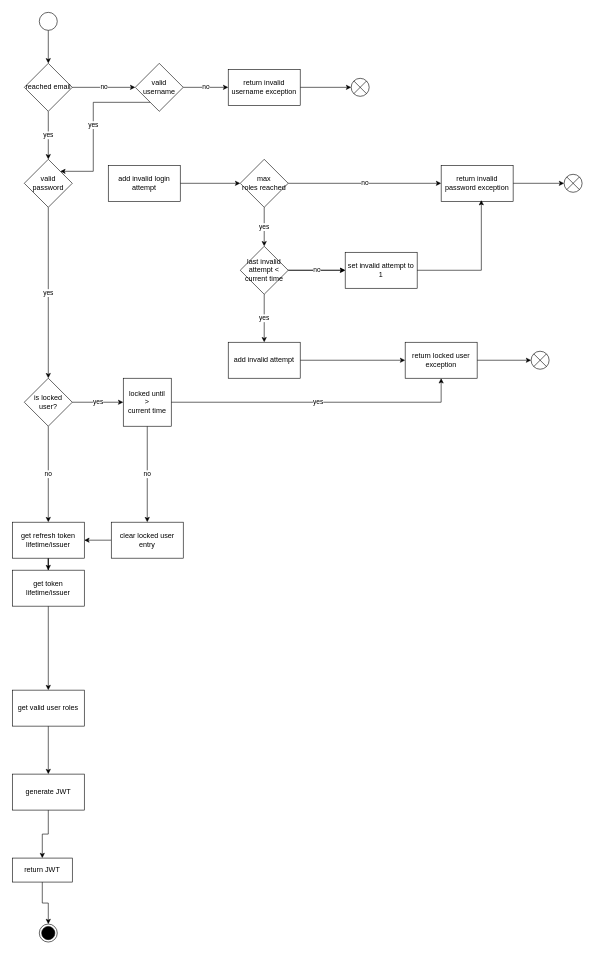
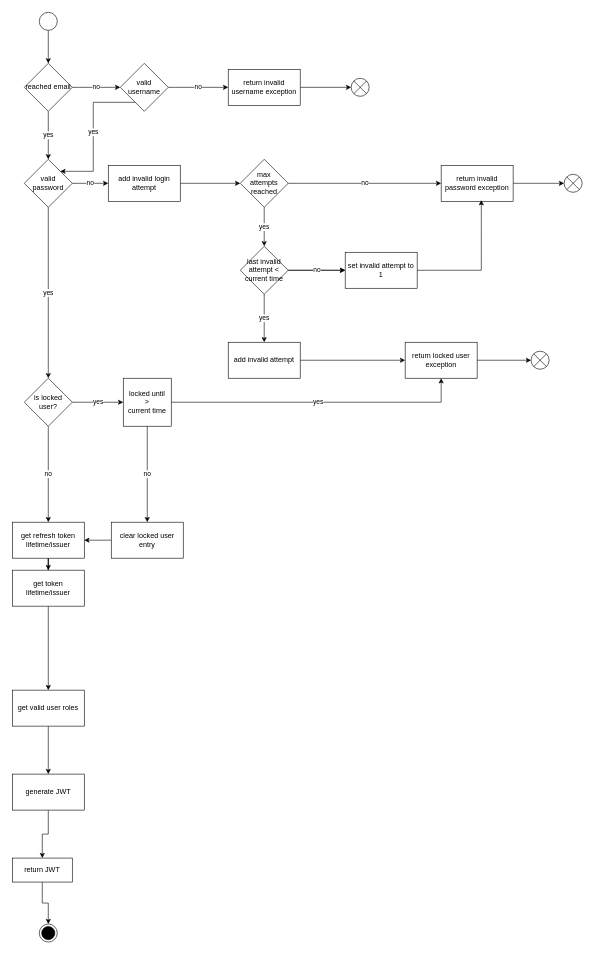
  <mxCell id="0" />
  <mxCell id="1" parent="0" />
  <mxCell id="2" value="" style="edgeStyle=orthogonalEdgeStyle;rounded=0;orthogonalLoop=1;jettySize=auto;html=1;" parent="1" source="3" target="6" edge="1"><mxGeometry relative="1" as="geometry" /></mxCell>
  <mxCell id="3" value="" style="ellipse;" parent="1" vertex="1"><mxGeometry x="65" width="30" height="30" as="geometry" y="20" /></mxCell>
  <mxCell id="4" value="yes" style="edgeStyle=orthogonalEdgeStyle;rounded=0;orthogonalLoop=1;jettySize=auto;html=1;" parent="1" source="6" target="9" edge="1"><mxGeometry relative="1" as="geometry" /></mxCell>
  <mxCell id="5" value="no" style="edgeStyle=orthogonalEdgeStyle;rounded=0;orthogonalLoop=1;jettySize=auto;html=1;" edge="1" parent="1" source="6" target="54"><mxGeometry relative="1" as="geometry" /></mxCell>
  <mxCell id="6" value="reached email" style="rhombus;whiteSpace=wrap;html=1;" parent="1" vertex="1"><mxGeometry x="40" y="105" width="80" height="80" as="geometry" /></mxCell>
+ <mxCell id="7" value="no" style="edgeStyle=orthogonalEdgeStyle;rounded=0;orthogonalLoop=1;jettySize=auto;html=1;" parent="1" source="9" target="11" edge="1"><mxGeometry relative="1" as="geometry" /></mxCell>
  <mxCell id="8" value="yes" style="edgeStyle=orthogonalEdgeStyle;rounded=0;orthogonalLoop=1;jettySize=auto;html=1;" parent="1" source="9" target="23" edge="1"><mxGeometry relative="1" as="geometry" /></mxCell>
  <mxCell id="9" value="valid password" style="rhombus;whiteSpace=wrap;html=1;" parent="1" vertex="1"><mxGeometry x="40" y="265" width="80" height="80" as="geometry" /></mxCell>
  <mxCell id="10" value="" style="edgeStyle=orthogonalEdgeStyle;rounded=0;orthogonalLoop=1;jettySize=auto;html=1;" parent="1" source="11" target="17" edge="1"><mxGeometry relative="1" as="geometry" /></mxCell>
  <mxCell id="11" value="add invalid login attempt" style="whiteSpace=wrap;html=1;" parent="1" vertex="1"><mxGeometry x="180" y="275" width="120" height="60" as="geometry" /></mxCell>
  <mxCell id="12" style="edgeStyle=orthogonalEdgeStyle;rounded=0;orthogonalLoop=1;jettySize=auto;html=1;entryX=0;entryY=0.5;entryDx=0;entryDy=0;" parent="1" source="13" target="14" edge="1"><mxGeometry relative="1" as="geometry" /></mxCell>
  <mxCell id="13" value="return invalid username exception" style="whiteSpace=wrap;html=1;" parent="1" vertex="1"><mxGeometry x="380" y="115" width="120" height="60" as="geometry" /></mxCell>
  <mxCell id="14" value="" style="shape=sumEllipse;perimeter=ellipsePerimeter;html=1;backgroundOutline=1;" parent="1" vertex="1"><mxGeometry x="585" y="130" width="30" height="30" as="geometry" /></mxCell>
  <mxCell id="15" value="no" style="edgeStyle=orthogonalEdgeStyle;rounded=0;orthogonalLoop=1;jettySize=auto;html=1;" parent="1" source="17" target="19" edge="1"><mxGeometry relative="1" as="geometry" /></mxCell>
  <mxCell id="16" value="yes" style="edgeStyle=orthogonalEdgeStyle;rounded=0;orthogonalLoop=1;jettySize=auto;html=1;" parent="1" source="17" target="42" edge="1"><mxGeometry relative="1" as="geometry" /></mxCell>
- <mxCell id="17" value="max &lt;br&gt;roles reached" style="rhombus;whiteSpace=wrap;html=1;" parent="1" vertex="1"><mxGeometry x="400" y="265" width="80" height="80" as="geometry" /></mxCell>
+ <mxCell id="17" value="max &lt;br&gt;attempts reached" style="rhombus;whiteSpace=wrap;html=1;" parent="1" vertex="1"><mxGeometry x="400" y="265" width="80" height="80" as="geometry" /></mxCell>
  <mxCell id="18" style="edgeStyle=orthogonalEdgeStyle;rounded=0;orthogonalLoop=1;jettySize=auto;html=1;entryX=0;entryY=0.5;entryDx=0;entryDy=0;" parent="1" source="19" target="20" edge="1"><mxGeometry relative="1" as="geometry" /></mxCell>
  <mxCell id="19" value="return invalid password exception" style="whiteSpace=wrap;html=1;" parent="1" vertex="1"><mxGeometry x="735" y="275" width="120" height="60" as="geometry" /></mxCell>
  <mxCell id="20" value="" style="shape=sumEllipse;perimeter=ellipsePerimeter;html=1;backgroundOutline=1;" parent="1" vertex="1"><mxGeometry x="940" y="290" width="30" height="30" as="geometry" /></mxCell>
  <mxCell id="21" value="yes" style="edgeStyle=orthogonalEdgeStyle;rounded=0;orthogonalLoop=1;jettySize=auto;html=1;" parent="1" source="23" target="49" edge="1"><mxGeometry relative="1" as="geometry" /></mxCell>
  <mxCell id="22" value="no" style="edgeStyle=orthogonalEdgeStyle;rounded=0;orthogonalLoop=1;jettySize=auto;html=1;entryX=0.5;entryY=0;entryDx=0;entryDy=0;" parent="1" source="23" target="29" edge="1"><mxGeometry relative="1" as="geometry" /></mxCell>
  <mxCell id="23" value="is locked user?" style="rhombus;whiteSpace=wrap;html=1;" parent="1" vertex="1"><mxGeometry x="40" y="630" width="80" height="80" as="geometry" /></mxCell>
  <mxCell id="24" style="edgeStyle=orthogonalEdgeStyle;rounded=0;orthogonalLoop=1;jettySize=auto;html=1;entryX=0;entryY=0.5;entryDx=0;entryDy=0;" parent="1" source="25" target="26" edge="1"><mxGeometry relative="1" as="geometry" /></mxCell>
  <mxCell id="25" value="return locked user exception" style="whiteSpace=wrap;html=1;" parent="1" vertex="1"><mxGeometry x="675" y="570" width="120" height="60" as="geometry" /></mxCell>
  <mxCell id="26" value="" style="shape=sumEllipse;perimeter=ellipsePerimeter;html=1;backgroundOutline=1;" parent="1" vertex="1"><mxGeometry x="885" y="585" width="30" height="30" as="geometry" /></mxCell>
  <mxCell id="27" style="edgeStyle=orthogonalEdgeStyle;rounded=0;orthogonalLoop=1;jettySize=auto;html=1;exitX=0.5;exitY=1;exitDx=0;exitDy=0;" parent="1" source="23" target="23" edge="1"><mxGeometry relative="1" as="geometry" /></mxCell>
  <mxCell id="28" value="" style="edgeStyle=orthogonalEdgeStyle;rounded=0;orthogonalLoop=1;jettySize=auto;html=1;" parent="1" source="29" target="31" edge="1"><mxGeometry relative="1" as="geometry" /></mxCell>
  <mxCell id="29" value="get refresh token lifetime/issuer" style="whiteSpace=wrap;html=1;" parent="1" vertex="1"><mxGeometry x="20" y="870" width="120" height="60" as="geometry" /></mxCell>
  <mxCell id="30" value="" style="edgeStyle=orthogonalEdgeStyle;rounded=0;orthogonalLoop=1;jettySize=auto;html=1;" parent="1" source="31" target="33" edge="1"><mxGeometry relative="1" as="geometry" /></mxCell>
  <mxCell id="31" value="get token lifetime/issuer" style="whiteSpace=wrap;html=1;" parent="1" vertex="1"><mxGeometry x="20" y="950" width="120" height="60" as="geometry" /></mxCell>
  <mxCell id="32" value="" style="edgeStyle=orthogonalEdgeStyle;rounded=0;orthogonalLoop=1;jettySize=auto;html=1;" parent="1" source="33" target="35" edge="1"><mxGeometry relative="1" as="geometry" /></mxCell>
  <mxCell id="33" value="get valid user roles" style="whiteSpace=wrap;html=1;" parent="1" vertex="1"><mxGeometry x="20" y="1150" width="120" height="60" as="geometry" /></mxCell>
  <mxCell id="34" value="" style="edgeStyle=orthogonalEdgeStyle;rounded=0;orthogonalLoop=1;jettySize=auto;html=1;" parent="1" source="35" target="37" edge="1"><mxGeometry relative="1" as="geometry" /></mxCell>
  <mxCell id="35" value="generate JWT" style="whiteSpace=wrap;html=1;" parent="1" vertex="1"><mxGeometry x="20" y="1290" width="120" height="60" as="geometry" /></mxCell>
  <mxCell id="36" style="edgeStyle=orthogonalEdgeStyle;rounded=0;orthogonalLoop=1;jettySize=auto;html=1;entryX=0.5;entryY=0;entryDx=0;entryDy=0;" parent="1" source="37" target="38" edge="1"><mxGeometry relative="1" as="geometry" /></mxCell>
  <mxCell id="37" value="return JWT" style="whiteSpace=wrap;html=1;" parent="1" vertex="1"><mxGeometry x="20" y="1430" width="100" height="40" as="geometry" /></mxCell>
  <mxCell id="38" value="" style="ellipse;html=1;shape=endState;fillColor=strokeColor;" parent="1" vertex="1"><mxGeometry x="65" y="1540" width="30" height="30" as="geometry" /></mxCell>
  <mxCell id="39" value="" style="edgeStyle=orthogonalEdgeStyle;rounded=0;orthogonalLoop=1;jettySize=auto;html=1;" parent="1" source="42" target="43" edge="1"><mxGeometry relative="1" as="geometry" /></mxCell>
  <mxCell id="40" value="no" style="edgeStyle=orthogonalEdgeStyle;rounded=0;orthogonalLoop=1;jettySize=auto;html=1;" parent="1" source="42" target="43" edge="1"><mxGeometry relative="1" as="geometry" /></mxCell>
  <mxCell id="41" value="yes" style="edgeStyle=orthogonalEdgeStyle;rounded=0;orthogonalLoop=1;jettySize=auto;html=1;" parent="1" source="42" target="46" edge="1"><mxGeometry relative="1" as="geometry" /></mxCell>
  <mxCell id="42" value="last invalid attempt &amp;lt; current time" style="rhombus;whiteSpace=wrap;html=1;" parent="1" vertex="1"><mxGeometry x="400" y="410" width="80" height="80" as="geometry" /></mxCell>
  <mxCell id="43" value="set invalid attempt to 1" style="whiteSpace=wrap;html=1;" parent="1" vertex="1"><mxGeometry x="575" y="420" width="120" height="60" as="geometry" /></mxCell>
  <mxCell id="44" style="edgeStyle=orthogonalEdgeStyle;rounded=0;orthogonalLoop=1;jettySize=auto;html=1;entryX=0.558;entryY=0.967;entryDx=0;entryDy=0;entryPerimeter=0;" parent="1" source="43" target="19" edge="1"><mxGeometry relative="1" as="geometry" /></mxCell>
  <mxCell id="45" style="edgeStyle=orthogonalEdgeStyle;rounded=0;orthogonalLoop=1;jettySize=auto;html=1;" parent="1" source="46" target="25" edge="1"><mxGeometry relative="1" as="geometry" /></mxCell>
  <mxCell id="46" value="add invalid attempt" style="whiteSpace=wrap;html=1;" parent="1" vertex="1"><mxGeometry x="380" y="570" width="120" height="60" as="geometry" /></mxCell>
  <mxCell id="47" value="yes" style="edgeStyle=orthogonalEdgeStyle;rounded=0;orthogonalLoop=1;jettySize=auto;html=1;entryX=0.5;entryY=1;entryDx=0;entryDy=0;" parent="1" source="49" target="25" edge="1"><mxGeometry relative="1" as="geometry"><Array as="points"><mxPoint x="735" y="670" /></Array></mxGeometry></mxCell>
  <mxCell id="48" value="no" style="edgeStyle=orthogonalEdgeStyle;rounded=0;orthogonalLoop=1;jettySize=auto;html=1;" parent="1" source="49" target="51" edge="1"><mxGeometry relative="1" as="geometry"><mxPoint x="245" y="780" as="targetPoint" /></mxGeometry></mxCell>
  <mxCell id="49" value="locked until &lt;br&gt;&amp;gt; &lt;br&gt;current time" style="whiteSpace=wrap;html=1;rounded=0;" parent="1" vertex="1"><mxGeometry x="205" y="630" width="80" height="80" as="geometry" /></mxCell>
  <mxCell id="50" style="edgeStyle=orthogonalEdgeStyle;rounded=0;orthogonalLoop=1;jettySize=auto;html=1;entryX=1;entryY=0.5;entryDx=0;entryDy=0;" parent="1" source="51" target="29" edge="1"><mxGeometry relative="1" as="geometry" /></mxCell>
  <mxCell id="51" value="clear locked user entry" style="rounded=0;whiteSpace=wrap;html=1;" parent="1" vertex="1"><mxGeometry x="185" y="870" width="120" height="60" as="geometry" /></mxCell>
  <mxCell id="52" value="no" style="edgeStyle=orthogonalEdgeStyle;rounded=0;orthogonalLoop=1;jettySize=auto;html=1;entryX=0;entryY=0.5;entryDx=0;entryDy=0;" edge="1" parent="1" source="54" target="13"><mxGeometry relative="1" as="geometry" /></mxCell>
  <mxCell id="53" value="yes" style="edgeStyle=orthogonalEdgeStyle;rounded=0;orthogonalLoop=1;jettySize=auto;html=1;entryX=1;entryY=0;entryDx=0;entryDy=0;" edge="1" parent="1" source="54" target="9"><mxGeometry relative="1" as="geometry"><Array as="points"><mxPoint x="155" y="170" /><mxPoint x="155" y="285" /></Array></mxGeometry></mxCell>
- <mxCell id="54" value="valid username" style="rhombus;whiteSpace=wrap;html=1;" vertex="1" parent="1"><mxGeometry x="225" y="105" width="80" height="80" as="geometry" /></mxCell>
+ <mxCell id="54" value="valid username" style="rhombus;whiteSpace=wrap;html=1;" vertex="1" parent="1"><mxGeometry x="200" y="105" width="80" height="80" as="geometry" /></mxCell>
